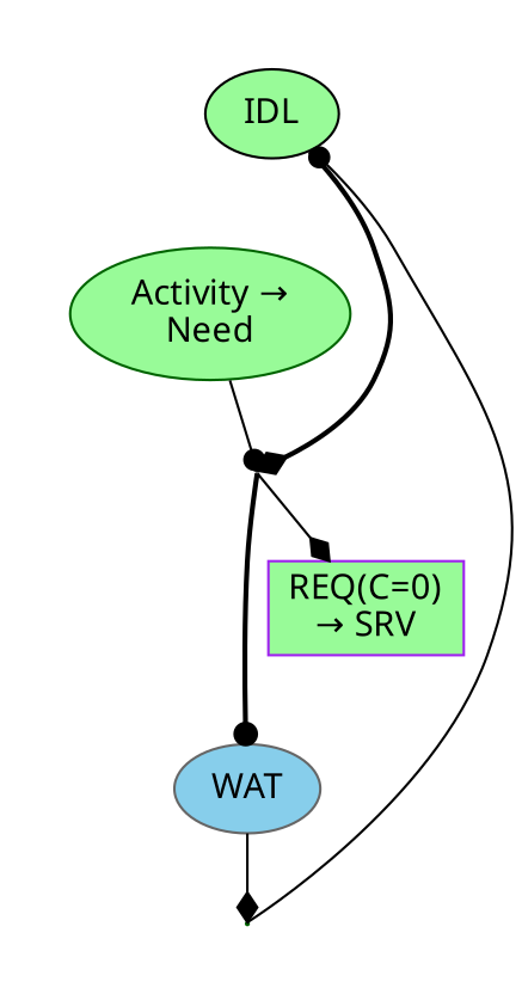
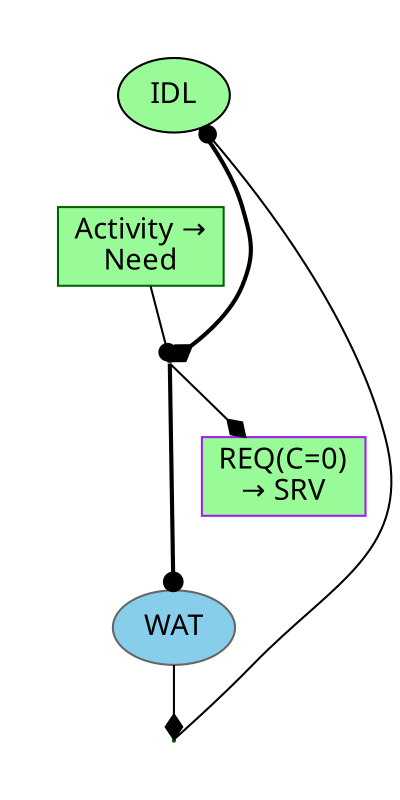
  digraph {
    color=white
    concentrate=true
    fontname="sans-serif"
    node [color=darkgreen fillcolor=palegreen fontname="sans-serif" shape=ellipse style=filled]
    edge [fontname="sans-serif" style=solid arrowhead=diamond]
    n1 [color=black label=IDL]
-   n2 [label="Activity &#8594;\nNeed"]
+   n2 [label="Activity &#8594;\nNeed" shape=box]
    T_0_18446744073709551615 [color=gray40 height=0.015 shape=point width=0.015]
    n4 [color=gray40 fillcolor=skyblue label=WAT]
    T_1_18446744073709551615 [fillcolor=lightblue height=0.015 shape=point width=0.015]
    n6 [color=purple label="REQ(C=0)\n&#8594; SRV" shape=box]
    subgraph cluster_1 {
      subgraph cluster_2 {
        n1
        n2
        T_0_18446744073709551615
      }
    }
    subgraph cluster_3 {
      subgraph cluster_4 {
        n4
        T_1_18446744073709551615
      }
    }
    n1 -> n2 [style=invis arrowhead=""]
    n1 -> T_0_18446744073709551615 [direction=forward style=bold]
    n2 -> T_0_18446744073709551615 [arrowhead=dot]
    T_0_18446744073709551615 -> n4 [arrowhead=dot constraint=true style=bold]
    T_0_18446744073709551615 -> n6
    n4 -> T_1_18446744073709551615 [direction=forward]
    T_1_18446744073709551615 -> n1 [arrowhead=dot constraint=false]
    n6 -> n4 [style=invis arrowhead=""]
  }
